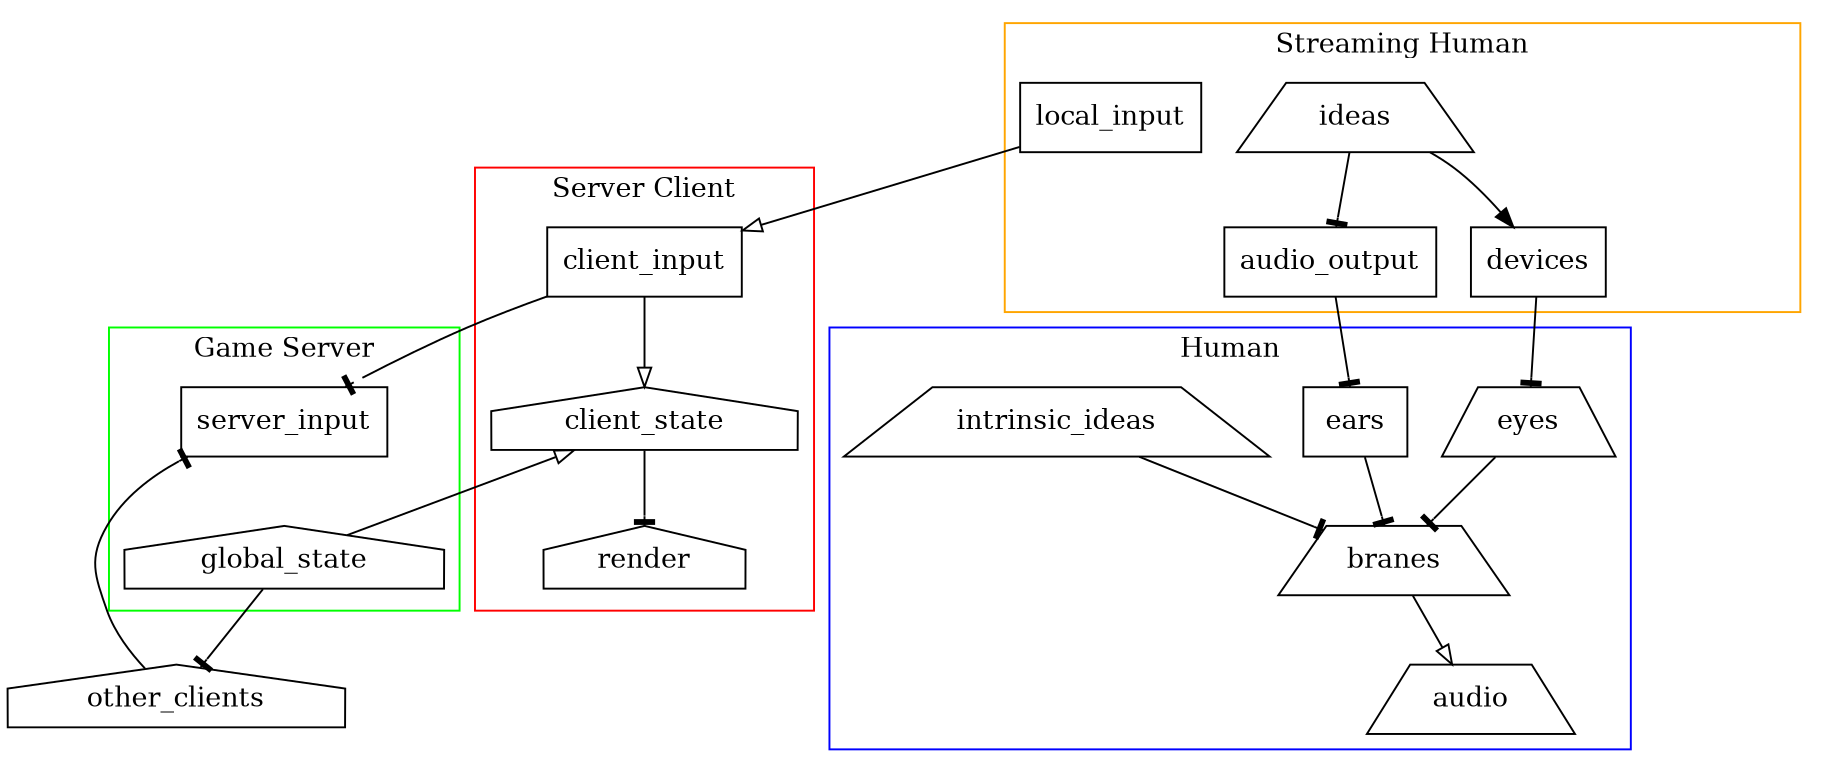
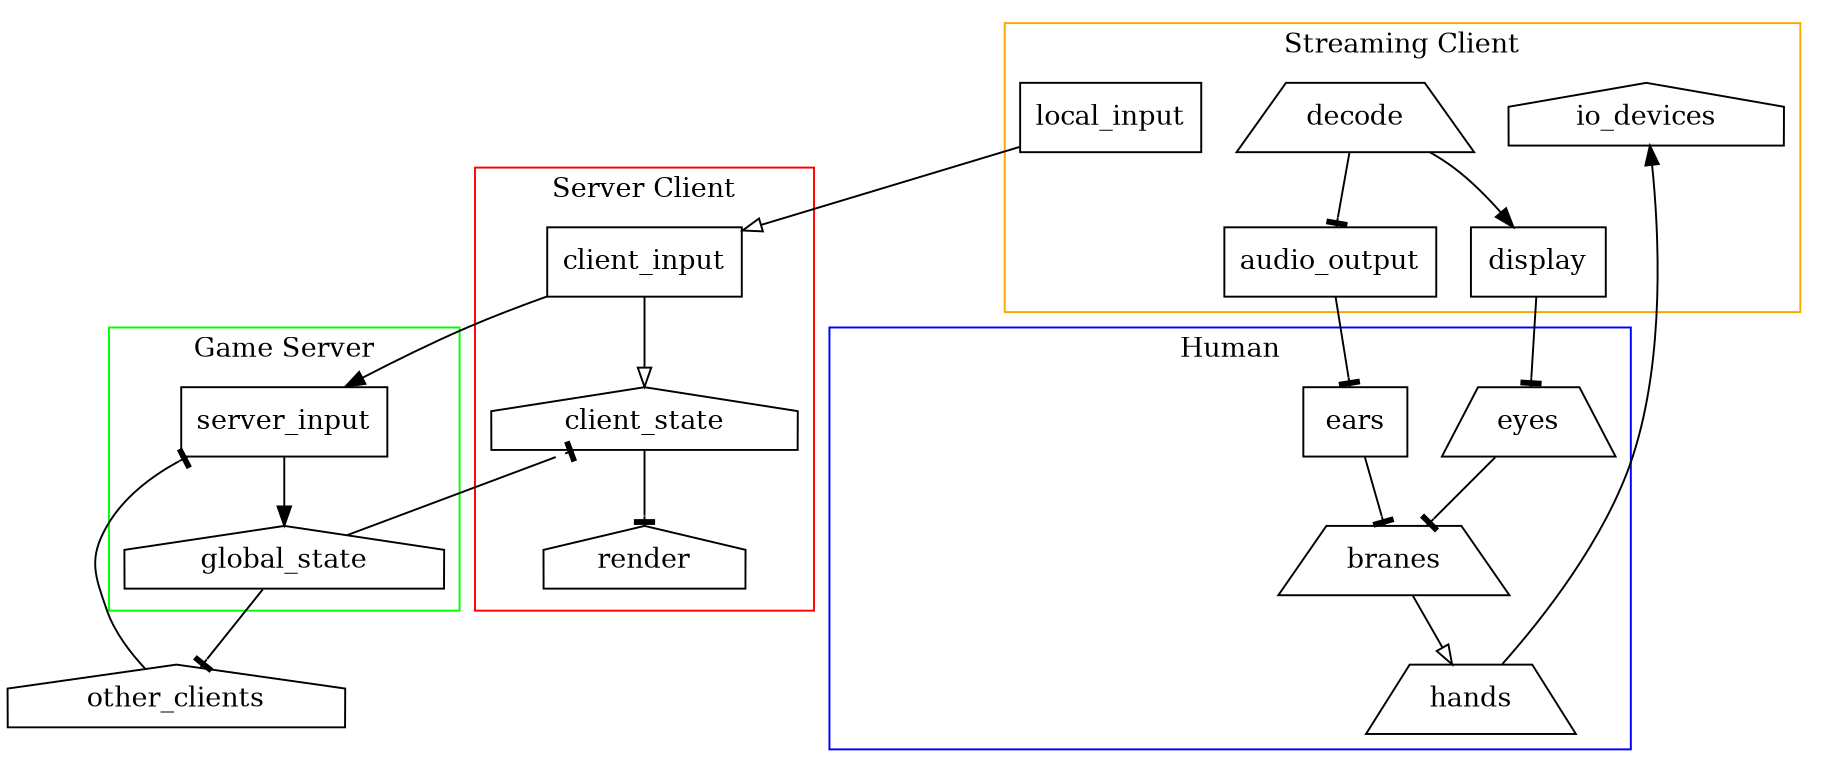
  digraph {
    node [shape=box]
    edge [arrowhead=tee]
    branes [shape=trapezium]
-   hands [shape=trapezium label=audio]
+   hands [shape=trapezium]
    eyes [shape=trapezium]
    ears
-   intrinsic_ideas [shape=trapezium]
+   io_devices [shape=house]
    local_input
-   decode [shape=trapezium label=ideas]
-   display [label=devices]
+   decode [shape=trapezium]
+   display
    audio_output
    client_input
    client_state [shape=house]
    render [shape=house]
    server_input
    global_state [shape=house]
    other_clients [shape=house]
    subgraph cluster_1 {
      color=blue
      label=Human
      branes
      hands
      eyes
      ears
-     intrinsic_ideas
    }
    subgraph cluster_2 {
      color=orange
-     label="Streaming Human"
+     label="Streaming Client"
+     io_devices
      local_input
      decode
      display
      audio_output
    }
    subgraph cluster_3 {
      color=red
      label="Server Client"
      client_input
      client_state
      render
    }
    subgraph cluster_4 {
      color=green
      label="Game Server"
      server_input
      global_state
    }
    branes -> hands [arrowhead=onormal]
+   hands -> io_devices [arrowhead=normal]
    eyes -> branes
    ears -> branes
-   intrinsic_ideas -> branes
    local_input -> client_input [arrowhead=onormal]
    decode -> display [arrowhead=normal]
    decode -> audio_output
    display -> eyes
    audio_output -> ears
    client_input -> client_state [arrowhead=onormal]
-   client_input -> server_input
+   client_input -> server_input [arrowhead=normal]
    client_state -> render
-   global_state -> client_state [arrowhead=onormal]
+   server_input -> global_state [arrowhead=normal]
+   global_state -> client_state
    global_state -> other_clients
    other_clients -> server_input
  }
